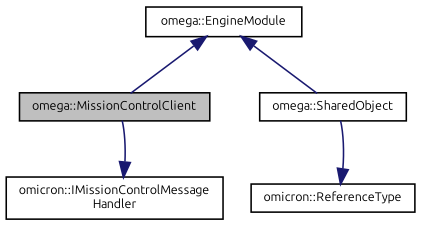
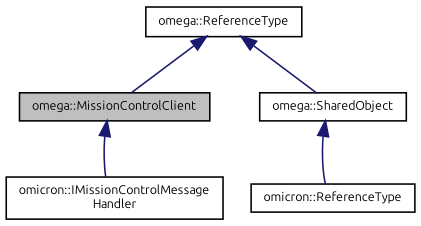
  digraph {
    fontname=Ubuntu
    node [color=black fontname=Ubuntu fontsize=8 shape=record]
    edge [color=midnightblue dir=back fontname=Ubuntu fontsize=8 labelfontname="FreeSans.ttf" labelfontsize=8 style=solid]
    n1 [fillcolor=grey75 fontcolor=black height=0.2 label="omega::MissionControlClient" style=filled width=0.4]
-   n2 [height=0.2 label="omega::EngineModule" width=0.4]
+   n2 [height=0.2 label="omega::ReferenceType" width=0.4]
    n3 [height=0.2 label="omega::SharedObject" width=0.4]
    n4 [height=0.2 label="omicron::ReferenceType" width=0.4]
    n5 [height=0.2 label="omicron::IMissionControlMessage\lHandler" width=0.4]
    n2 -> n1
    n2 -> n3
-   n4 -> n3
-   n5 -> n1
+   n3 -> n4
+   n1 -> n5
  }
